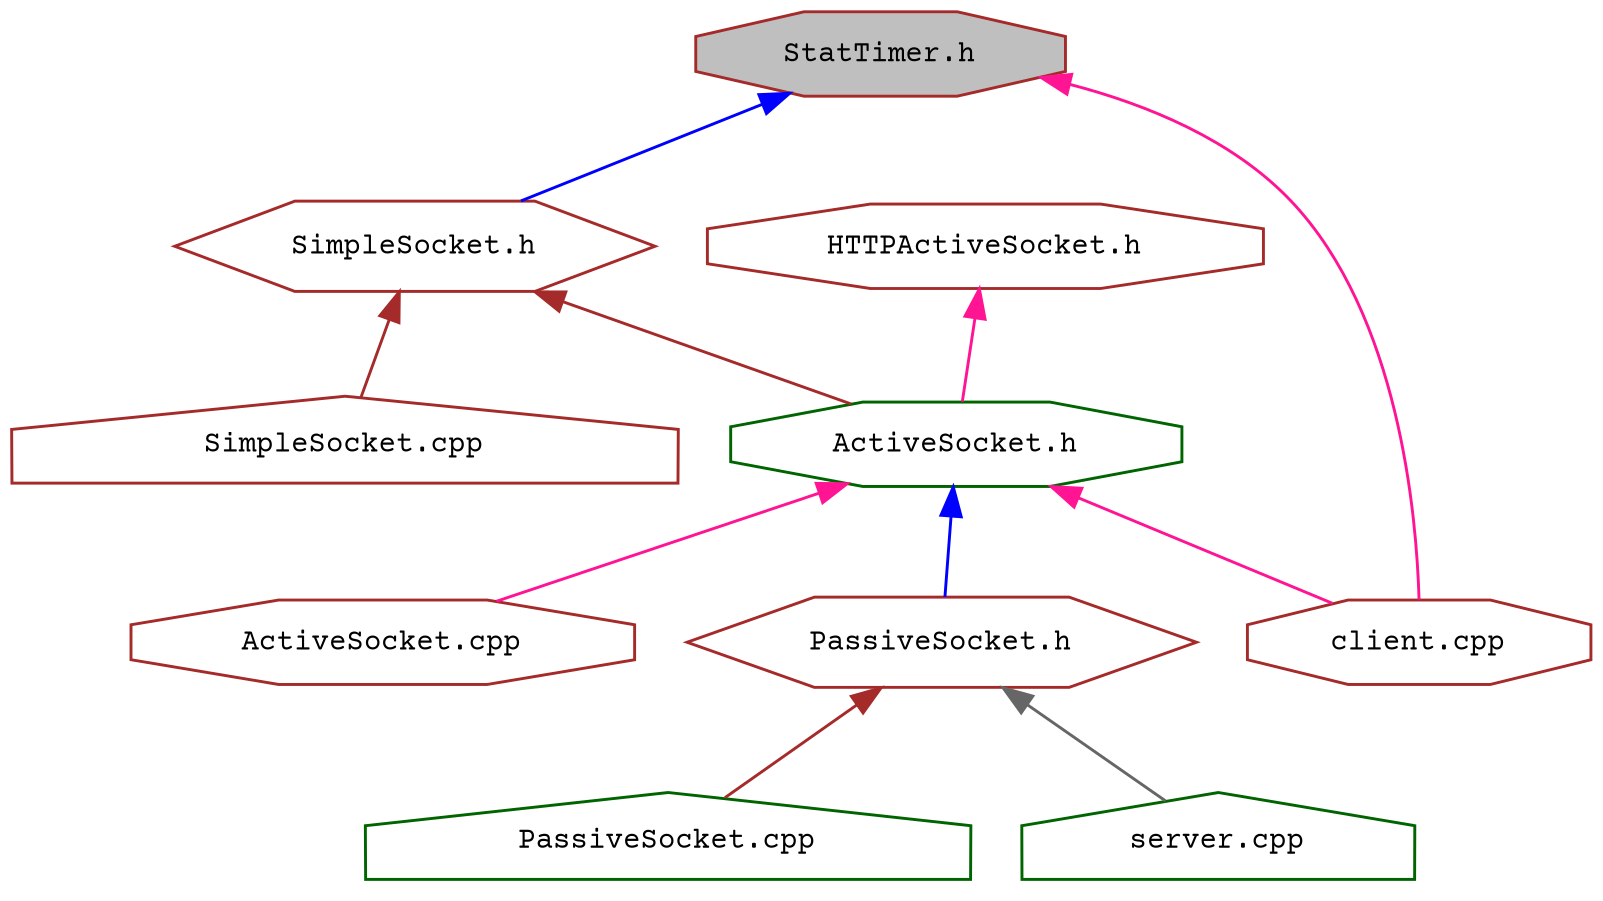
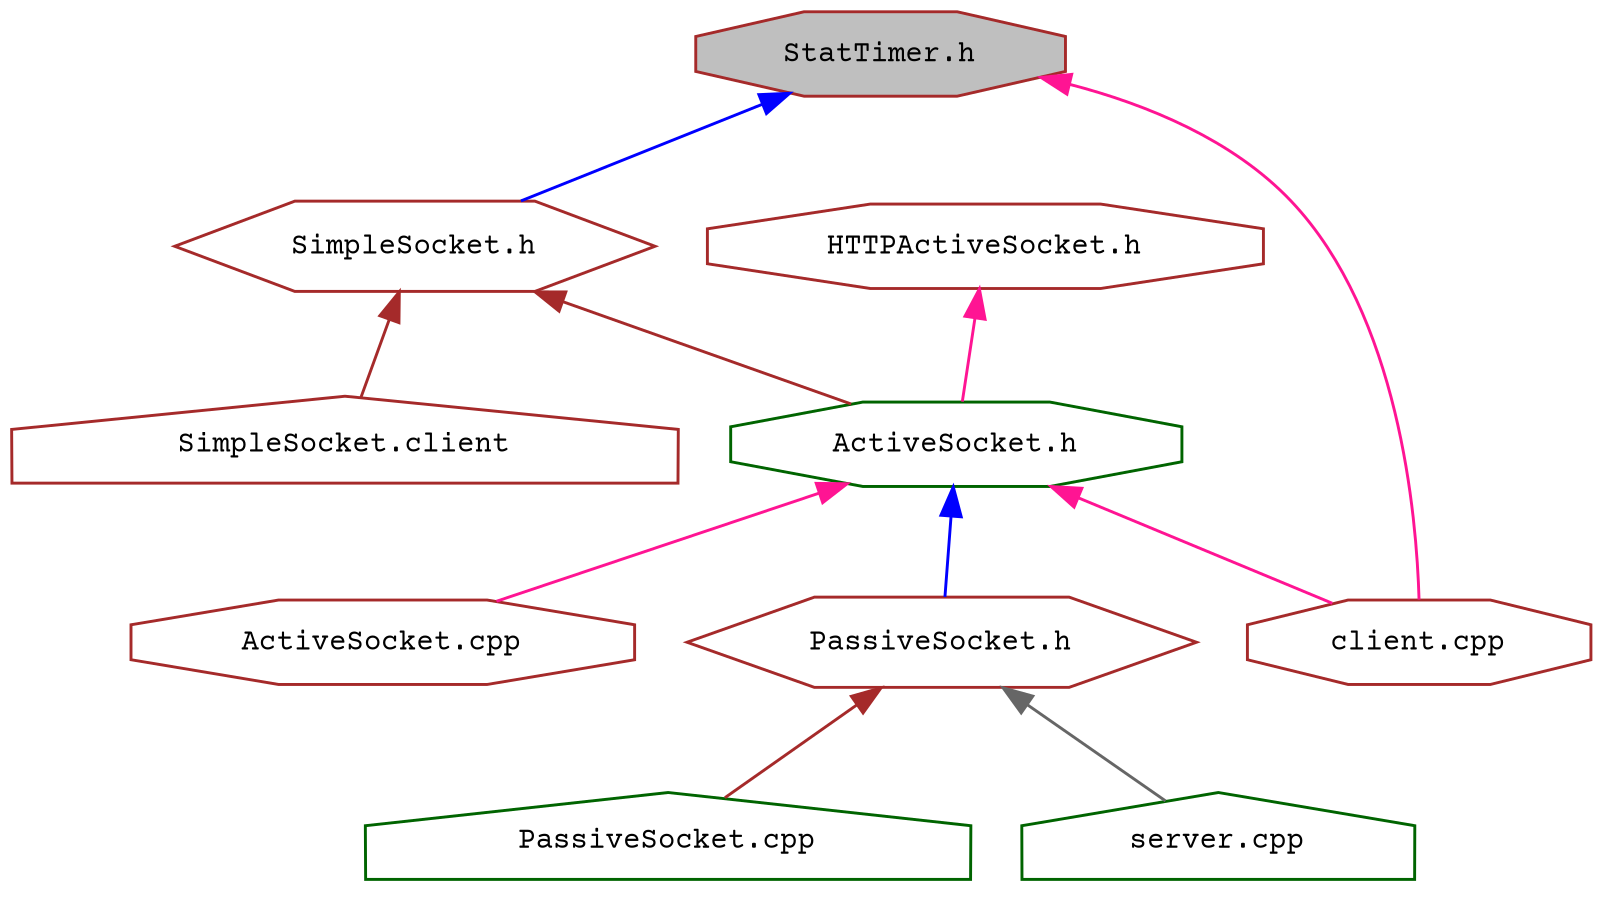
  digraph {
    fontname="Courier Prime"
    node [color=brown fillcolor=white fontname="Courier Prime" fontsize=10 shape=octagon style=filled]
    edge [color=deeppink dir=back fontname="Courier Prime" fontsize=10 labelfontname=Helvetica labelfontsize=10 style=solid]
    n1 [fillcolor=grey75 fontcolor=black height=0.2 label="StatTimer.h" width=0.4]
    n2 [height=0.2 label="SimpleSocket.h" shape=hexagon width=0.4]
    n3 [height=0.2 label="client.cpp" width=0.4]
    n4 [color=darkgreen height=0.2 label="ActiveSocket.h" width=0.4]
-   n5 [height=0.2 label="SimpleSocket.cpp" shape=house width=0.4]
+   n5 [height=0.2 label="SimpleSocket.client" shape=house width=0.4]
    n6 [height=0.2 label="ActiveSocket.cpp" width=0.4]
    n7 [height=0.2 label="PassiveSocket.h" shape=hexagon width=0.4]
    n8 [height=0.2 label="HTTPActiveSocket.h" width=0.4]
    n9 [color=darkgreen height=0.2 label="PassiveSocket.cpp" shape=house width=0.4]
    n10 [color=darkgreen height=0.2 label="server.cpp" shape=house width=0.4]
    n1 -> n2 [color=blue]
    n1 -> n3
    n2 -> n4 [color=brown]
    n2 -> n5 [color=brown]
    n4 -> n3
    n4 -> n6
    n4 -> n7 [color=blue]
    n7 -> n9 [color=brown]
    n7 -> n10 [color=gray40]
    n8 -> n4
  }
